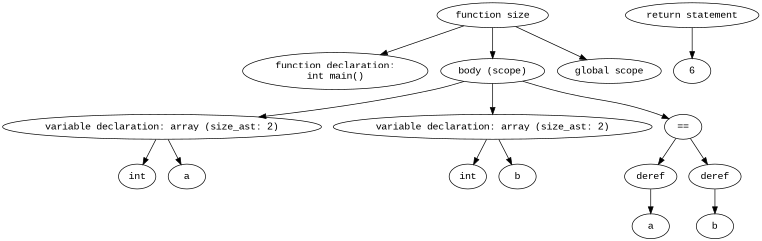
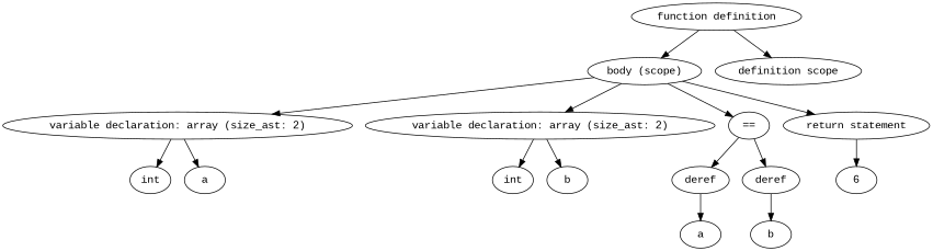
  digraph {
    fontname="Liberation Mono"
    node [fontname="Liberation Mono"]
    edge [fontname="Liberation Mono"]
-   n1 [label="function declaration:\nint main()"]
-   n2 [label="function size"]
+   n2 [label="function definition"]
    n3 [label="body (scope)"]
-   n4 [label="global scope"]
+   n4 [label="definition scope"]
    n5 [label="variable declaration: array (size_ast: 2)"]
    n6 [label="variable declaration: array (size_ast: 2)"]
    n7 [label="=="]
    n8 [label="return statement"]
    n9 [label=int]
    n10 [label=a]
    n11 [label=int]
    n12 [label=b]
    n13 [label=deref]
    n14 [label=deref]
    n15 [label=6]
    n16 [label=a]
    n17 [label=b]
-   n2 -> n1
    n2 -> n3
    n2 -> n4
    n3 -> n5
    n3 -> n6
    n3 -> n7
+   n3 -> n8
    n5 -> n9
    n5 -> n10
    n6 -> n11
    n6 -> n12
    n7 -> n13
    n7 -> n14
    n8 -> n15
    n13 -> n16
    n14 -> n17
  }
